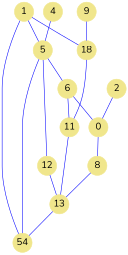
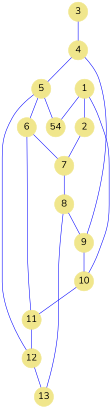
  graph {
    fontname=Nunito
    node [color=khaki fixedsize=true fontcolor=black fontname=Nunito fontsize=18 shape=circle style=filled]
    edge [color=blue fontname=Nunito]
    n1 [label=1]
    n2 [label=2]
-   n3 [label=18]
+   n3 [label=10]
    n4 [label=54]
-   n5 [label=0]
+   n5 [label=7]
    n6 [label=11]
+   n7 [label=3]
    n8 [label=4]
    n9 [label=8]
    n10 [label=5]
    n11 [label=9]
    n12 [label=12]
    n13 [label=13]
    n14 [label=6]
-   n1 -- n10
+   n1 -- n2
    n1 -- n3
    n1 -- n4
    n2 -- n5
    n3 -- n6
    n5 -- n9
-   n6 -- n13
+   n6 -- n12
+   n7 -- n8
    n8 -- n10
+   n8 -- n11
+   n9 -- n11
    n9 -- n13
    n10 -- n4
    n10 -- n12
    n10 -- n14
    n11 -- n3
    n12 -- n13
-   n13 -- n4
    n14 -- n5
    n14 -- n6
  }
